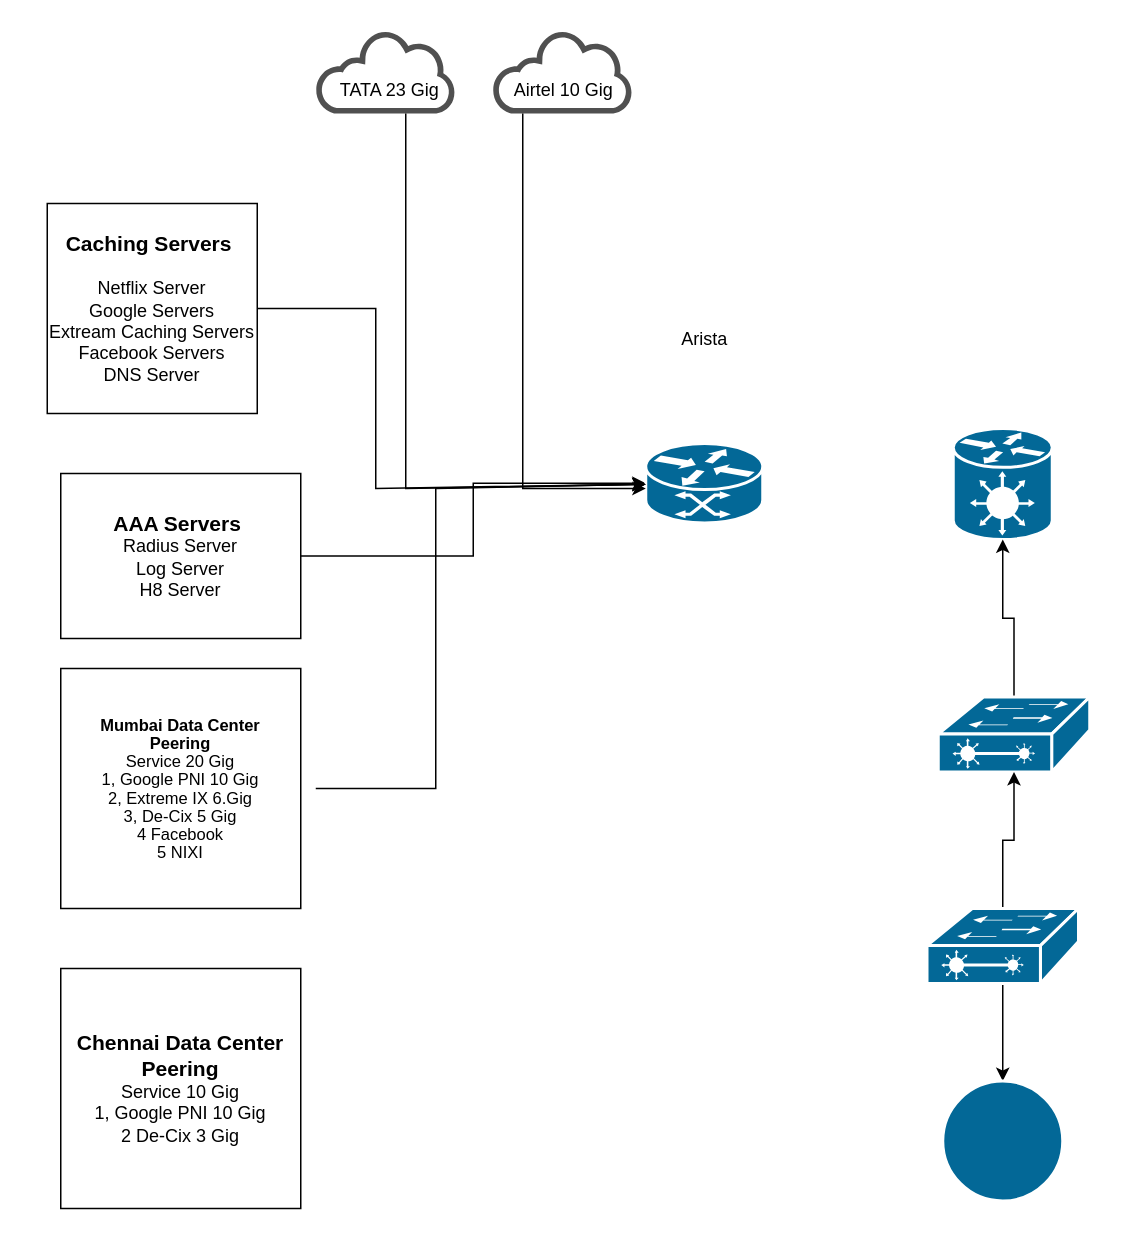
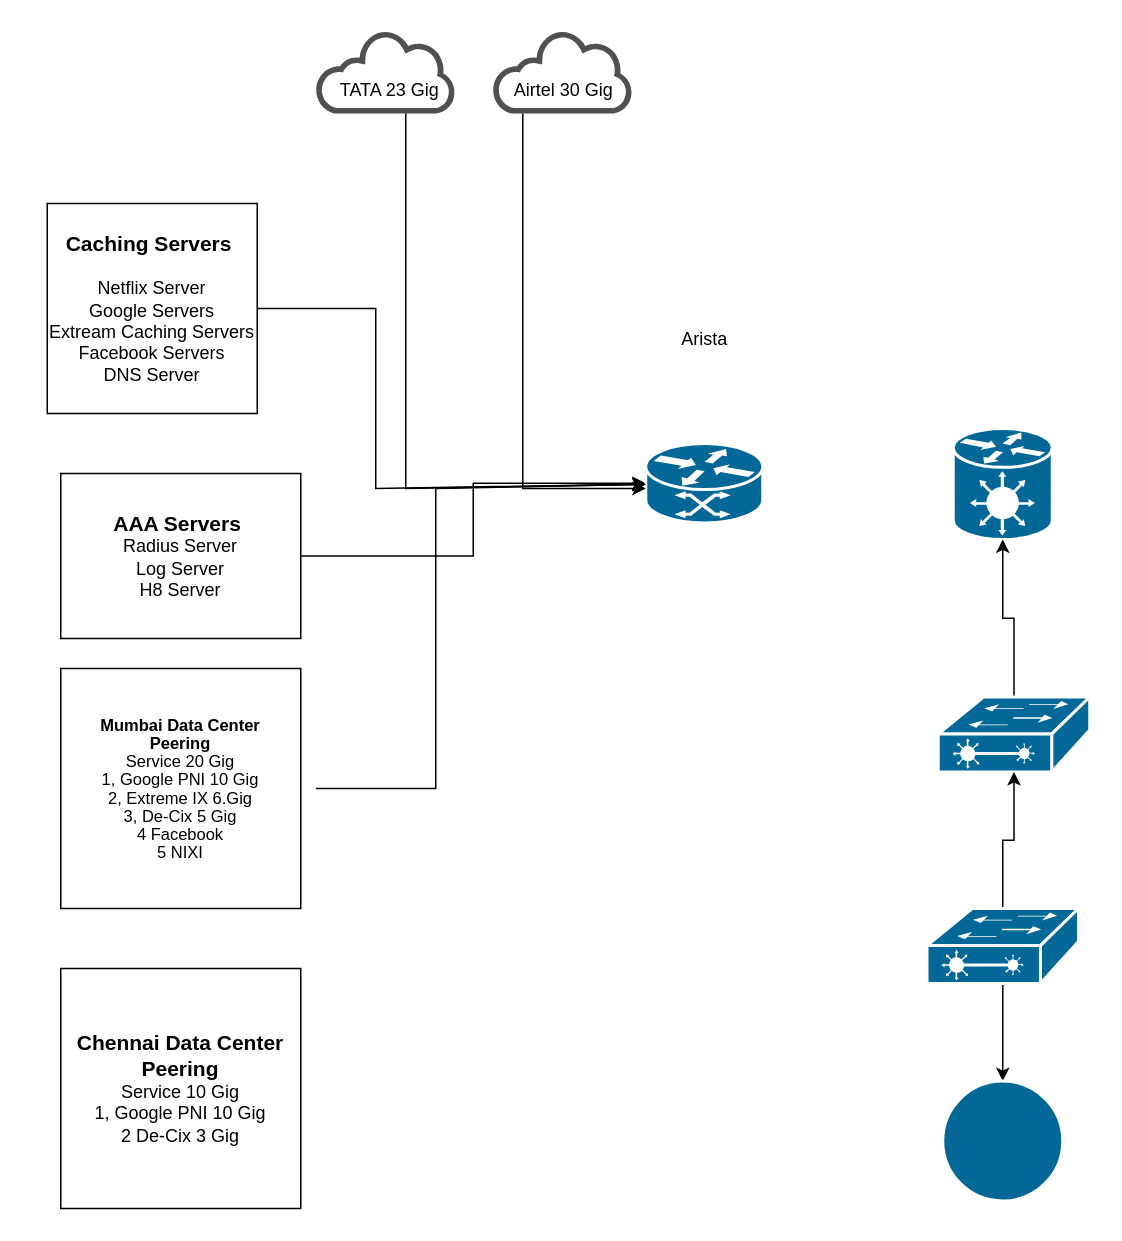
  <mxCell id="0" />
  <mxCell id="1" parent="0" />
  <mxCell id="2" value="" style="sketch=0;pointerEvents=1;shadow=0;dashed=0;html=1;strokeColor=none;fillColor=#505050;labelPosition=center;verticalLabelPosition=bottom;outlineConnect=0;verticalAlign=top;align=center;shape=mxgraph.office.clouds.cloud;movable=0;resizable=0;rotatable=0;deletable=0;editable=0;locked=1;connectable=0;" vertex="1" parent="1"><mxGeometry x="210" y="20" width="94" height="55" as="geometry" /></mxCell>
  <mxCell id="3" value="" style="sketch=0;pointerEvents=1;shadow=0;dashed=0;html=1;strokeColor=none;fillColor=#505050;labelPosition=center;verticalLabelPosition=bottom;outlineConnect=0;verticalAlign=top;align=center;shape=mxgraph.office.clouds.cloud;movable=0;resizable=0;rotatable=0;deletable=0;editable=0;locked=1;connectable=0;" vertex="1" parent="1"><mxGeometry x="328" y="20" width="94" height="55" as="geometry" /></mxCell>
  <mxCell id="4" value="&lt;div&gt;TATA 23 Gig&lt;/div&gt;" style="text;html=1;align=center;verticalAlign=middle;resizable=0;points=[];autosize=1;strokeColor=none;fillColor=none;movable=0;rotatable=0;deletable=0;editable=0;locked=1;connectable=0;" vertex="1" parent="1"><mxGeometry x="214" y="45" width="90" height="30" as="geometry" /></mxCell>
- <mxCell id="5" value="Airtel 10 Gig" style="text;html=1;align=center;verticalAlign=middle;resizable=0;points=[];autosize=1;strokeColor=none;fillColor=none;movable=0;rotatable=0;deletable=0;editable=0;locked=1;connectable=0;" vertex="1" parent="1"><mxGeometry x="330" y="45" width="90" height="30" as="geometry" /></mxCell>
+ <mxCell id="5" value="Airtel 30 Gig" style="text;html=1;align=center;verticalAlign=middle;resizable=0;points=[];autosize=1;strokeColor=none;fillColor=none;movable=0;rotatable=0;deletable=0;editable=0;locked=1;connectable=0;" vertex="1" parent="1"><mxGeometry x="330" y="45" width="90" height="30" as="geometry" /></mxCell>
  <mxCell id="6" value="" style="sketch=0;pointerEvents=1;shadow=0;dashed=0;html=1;strokeColor=none;fillColor=#505050;labelPosition=center;verticalLabelPosition=bottom;verticalAlign=top;outlineConnect=0;align=center;shape=mxgraph.office.servers.application_server;movable=0;resizable=0;rotatable=0;deletable=0;editable=0;locked=1;connectable=0;" vertex="1" parent="1"><mxGeometry x="60" y="135" width="40" height="40" as="geometry" /></mxCell>
  <mxCell id="7" value="&lt;div&gt;Caching Servers &lt;br&gt;&lt;/div&gt;Netflix Server l&lt;br&gt;Google Servers &lt;br&gt;Extream Caching Servers &lt;br&gt;Facebook Servers &lt;br&gt;DN Server " style="text;html=1;align=center;verticalAlign=middle;resizable=0;points=[];autosize=1;strokeColor=none;fillColor=none;movable=0;rotatable=0;deletable=0;editable=0;locked=1;connectable=0;" vertex="1" parent="1"><mxGeometry x="20" y="175" width="160" height="100" as="geometry" /></mxCell>
  <mxCell id="8" value="&lt;div&gt;&lt;b&gt;&lt;font style=&quot;font-size: 14px;&quot;&gt;Caching Servers&amp;nbsp;&lt;/font&gt;&lt;/b&gt;&lt;/div&gt;&lt;div&gt;&lt;br&gt;&lt;/div&gt;&lt;div&gt;Netflix Server &lt;br&gt;&lt;/div&gt;Google Servers &lt;br&gt;Extream Caching Servers &lt;br&gt;Facebook Servers &lt;br&gt;&lt;div&gt;DNS Server &lt;/div&gt;" style="whiteSpace=wrap;html=1;aspect=fixed;movable=0;resizable=0;rotatable=0;deletable=0;editable=0;locked=1;connectable=0;" vertex="1" parent="1"><mxGeometry x="31" y="135" width="140" height="140" as="geometry" /></mxCell>
  <mxCell id="9" style="edgeStyle=orthogonalEdgeStyle;rounded=0;orthogonalLoop=1;jettySize=auto;html=1;movable=0;resizable=0;rotatable=0;deletable=0;editable=0;locked=1;connectable=0;" edge="1" parent="1" source="10" target="13"><mxGeometry relative="1" as="geometry" /></mxCell>
  <mxCell id="10" value="&lt;b&gt;&lt;font style=&quot;font-size: 14px;&quot;&gt;AAA Servers&amp;nbsp; &lt;/font&gt;&lt;/b&gt;&lt;br&gt;Radius Server&lt;br&gt;Log Server &lt;br&gt;H8 Server" style="whiteSpace=wrap;html=1;aspect=fixed;movable=0;resizable=0;rotatable=0;deletable=0;editable=0;locked=1;connectable=0;" vertex="1" parent="1"><mxGeometry x="40" y="315" width="160" height="110" as="geometry" /></mxCell>
  <mxCell id="11" value="&lt;p style=&quot;line-height: 110%; font-size: 11px;&quot;&gt;&lt;font style=&quot;font-size: 11px;&quot;&gt;&lt;b&gt;Mumbai Data Center &lt;br&gt;Peering &lt;/b&gt;&lt;br&gt;Service 20 Gig&lt;br&gt;1, Google PNI 10 Gig&lt;br&gt;2, Extreme IX 6.Gig &lt;br&gt;3, De-Cix 5 Gig &lt;br&gt;4 Facebook &lt;br&gt;5 NIXI &lt;br&gt;&lt;/font&gt;&lt;/p&gt;" style="whiteSpace=wrap;html=1;aspect=fixed;movable=0;resizable=0;rotatable=0;deletable=0;editable=0;locked=1;connectable=0;" vertex="1" parent="1"><mxGeometry x="40" y="445" width="160" height="160" as="geometry" /></mxCell>
  <mxCell id="12" value="&lt;b&gt;&lt;font style=&quot;font-size: 14px;&quot;&gt;Chennai Data Center &lt;/font&gt;&lt;/b&gt;&lt;br&gt;&lt;b&gt;&lt;font style=&quot;font-size: 14px;&quot;&gt;Peering&lt;/font&gt;&lt;/b&gt;&lt;br&gt;Service 10 Gig &lt;br&gt;1, Google PNI 10 Gig&lt;br&gt;2 De-Cix 3 Gig " style="whiteSpace=wrap;html=1;aspect=fixed;movable=0;resizable=0;rotatable=0;deletable=0;editable=0;locked=1;connectable=0;" vertex="1" parent="1"><mxGeometry x="40" y="645" width="160" height="160" as="geometry" /></mxCell>
  <mxCell id="13" value="" style="shape=mxgraph.cisco.routers.atm_router;sketch=0;html=1;pointerEvents=1;dashed=0;fillColor=#036897;strokeColor=#ffffff;strokeWidth=2;verticalLabelPosition=bottom;verticalAlign=top;align=center;outlineConnect=0;movable=0;resizable=0;rotatable=0;deletable=0;editable=0;locked=1;connectable=0;" vertex="1" parent="1"><mxGeometry x="430" y="295" width="78" height="53" as="geometry" /></mxCell>
  <mxCell id="14" value="&lt;div&gt;Arista&lt;/div&gt;&lt;div&gt;&lt;br&gt;&lt;/div&gt;" style="text;html=1;align=center;verticalAlign=middle;resizable=0;points=[];autosize=1;strokeColor=none;fillColor=none;movable=0;rotatable=0;deletable=0;editable=0;locked=1;connectable=0;" vertex="1" parent="1"><mxGeometry x="444" y="213" width="50" height="40" as="geometry" /></mxCell>
  <mxCell id="15" value="" style="endArrow=classic;html=1;rounded=0;movable=0;resizable=0;rotatable=0;deletable=0;editable=0;locked=1;connectable=0;" edge="1" parent="1" target="13"><mxGeometry width="50" height="50" relative="1" as="geometry"><mxPoint x="270" y="75" as="sourcePoint" /><mxPoint x="270" y="355" as="targetPoint" /><Array as="points"><mxPoint x="270" y="325" /></Array></mxGeometry></mxCell>
  <mxCell id="16" value="" style="endArrow=classic;html=1;rounded=0;movable=0;resizable=0;rotatable=0;deletable=0;editable=0;locked=1;connectable=0;" edge="1" parent="1"><mxGeometry width="50" height="50" relative="1" as="geometry"><mxPoint x="348" y="75" as="sourcePoint" /><mxPoint x="430" y="325" as="targetPoint" /><Array as="points"><mxPoint x="348" y="325" /></Array></mxGeometry></mxCell>
  <mxCell id="17" value="" style="endArrow=classic;html=1;rounded=0;movable=0;resizable=0;rotatable=0;deletable=0;editable=0;locked=1;connectable=0;" edge="1" parent="1" source="8" target="13"><mxGeometry width="50" height="50" relative="1" as="geometry"><mxPoint x="500" y="215" as="sourcePoint" /><mxPoint x="570" y="245" as="targetPoint" /><Array as="points"><mxPoint x="250" y="205" /><mxPoint x="250" y="325" /></Array></mxGeometry></mxCell>
  <mxCell id="18" value="" style="endArrow=classic;html=1;rounded=0;movable=0;resizable=0;rotatable=0;deletable=0;editable=0;locked=1;connectable=0;" edge="1" parent="1" target="13"><mxGeometry width="50" height="50" relative="1" as="geometry"><mxPoint x="210" y="525" as="sourcePoint" /><mxPoint x="260" y="475" as="targetPoint" /><Array as="points"><mxPoint x="290" y="525" /><mxPoint x="290" y="485" /><mxPoint x="290" y="325" /></Array></mxGeometry></mxCell>
  <mxCell id="19" value="" style="shape=mxgraph.cisco.hubs_and_gateways.generic_gateway;sketch=0;html=1;pointerEvents=1;dashed=0;fillColor=#036897;strokeColor=#ffffff;strokeWidth=2;verticalLabelPosition=bottom;verticalAlign=top;align=center;outlineConnect=0;" vertex="1" parent="1"><mxGeometry x="635" y="285" width="66" height="74" as="geometry" /></mxCell>
  <mxCell id="20" value="" style="edgeStyle=orthogonalEdgeStyle;rounded=0;orthogonalLoop=1;jettySize=auto;html=1;" edge="1" parent="1" source="21" target="19"><mxGeometry relative="1" as="geometry" /></mxCell>
  <mxCell id="21" value="" style="shape=mxgraph.cisco.switches.layer_2_remote_switch;sketch=0;html=1;pointerEvents=1;dashed=0;fillColor=#036897;strokeColor=#ffffff;strokeWidth=2;verticalLabelPosition=bottom;verticalAlign=top;align=center;outlineConnect=0;" vertex="1" parent="1"><mxGeometry x="625" y="464" width="101" height="50" as="geometry" /></mxCell>
  <mxCell id="22" value="" style="edgeStyle=orthogonalEdgeStyle;rounded=0;orthogonalLoop=1;jettySize=auto;html=1;" edge="1" parent="1" source="24" target="25"><mxGeometry relative="1" as="geometry" /></mxCell>
  <mxCell id="23" value="" style="edgeStyle=orthogonalEdgeStyle;rounded=0;orthogonalLoop=1;jettySize=auto;html=1;" edge="1" parent="1" source="24" target="21"><mxGeometry relative="1" as="geometry" /></mxCell>
  <mxCell id="24" value="" style="shape=mxgraph.cisco.switches.layer_2_remote_switch;sketch=0;html=1;pointerEvents=1;dashed=0;fillColor=#036897;strokeColor=#ffffff;strokeWidth=2;verticalLabelPosition=bottom;verticalAlign=top;align=center;outlineConnect=0;" vertex="1" parent="1"><mxGeometry x="617.5" y="605" width="101" height="50" as="geometry" /></mxCell>
  <mxCell id="25" value="" style="ellipse;whiteSpace=wrap;html=1;verticalAlign=top;fillColor=#036897;strokeColor=#ffffff;sketch=0;dashed=0;strokeWidth=2;" vertex="1" parent="1"><mxGeometry x="628" y="720" width="80" height="80" as="geometry" /></mxCell>
